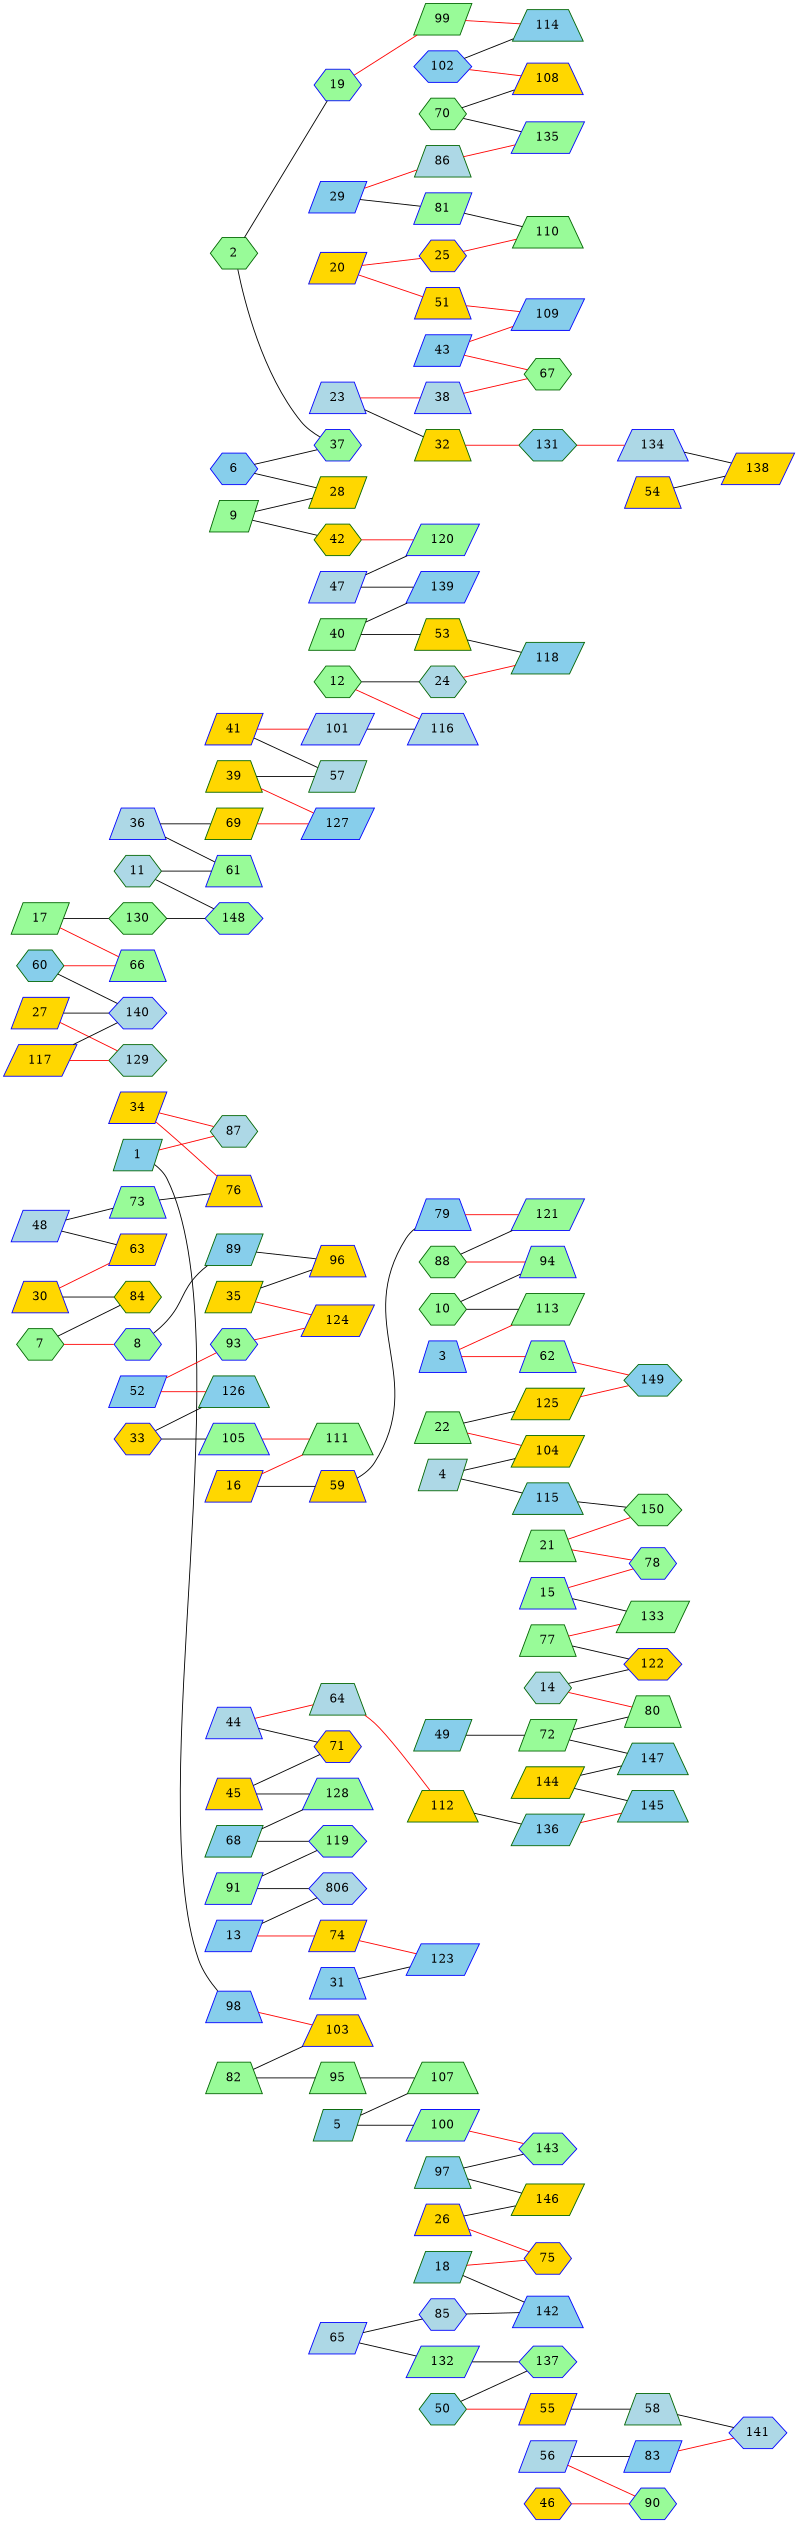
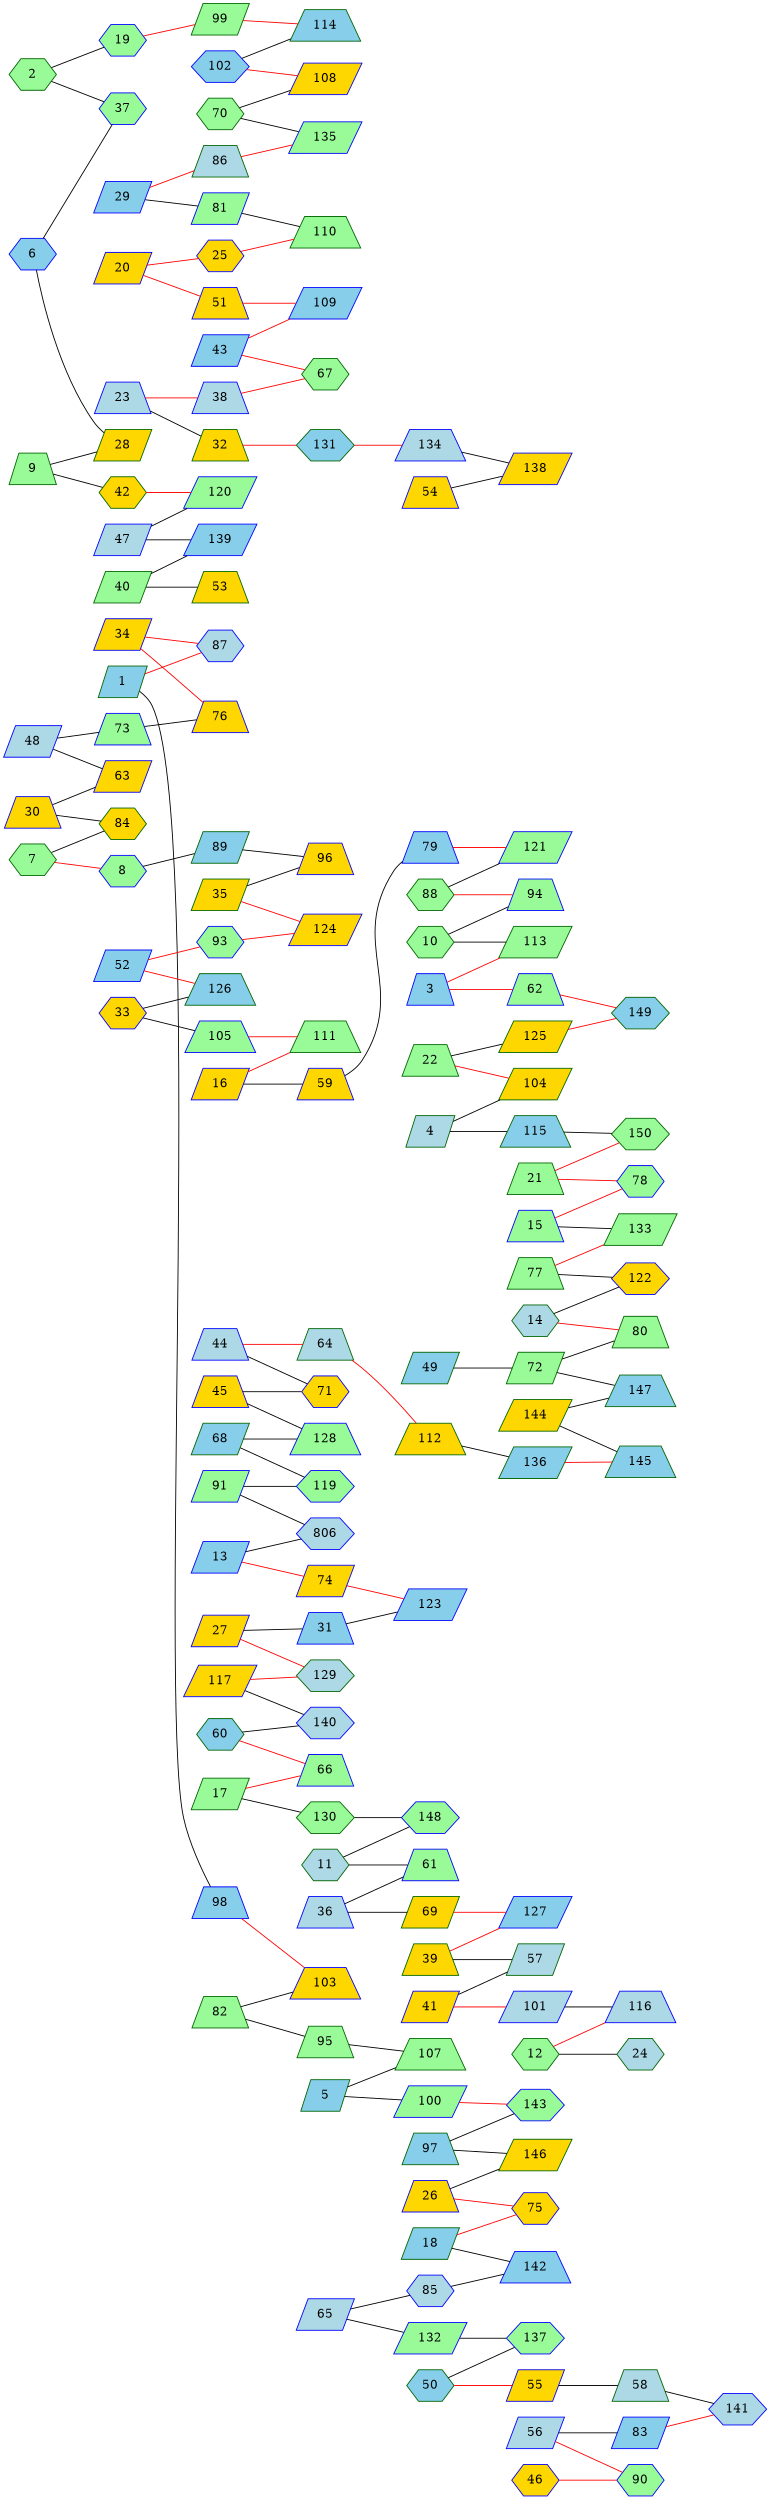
  graph {
    rankdir=LR
    node [color=blue fillcolor=palegreen shape=parallelogram style=filled]
    edge [color=black]
    1 [color=darkgreen fillcolor=skyblue]
-   87 [color=darkgreen fillcolor=lightblue shape=hexagon]
+   87 [fillcolor=lightblue shape=hexagon]
    98 [fillcolor=skyblue shape=trapezium]
    103 [fillcolor=gold shape=trapezium]
    2 [color=darkgreen shape=hexagon]
    19 [shape=hexagon]
    37 [shape=hexagon]
    99 [color=darkgreen]
    3 [fillcolor=skyblue shape=trapezium]
    62 [shape=trapezium]
    113 [color=darkgreen]
    149 [color=darkgreen fillcolor=skyblue shape=hexagon]
    4 [color=darkgreen fillcolor=lightblue]
    104 [color=darkgreen fillcolor=gold]
    115 [color=darkgreen fillcolor=skyblue shape=trapezium]
    150 [color=darkgreen shape=hexagon]
    5 [color=darkgreen fillcolor=skyblue]
    100
    107 [color=darkgreen shape=trapezium]
    143 [shape=hexagon]
    6 [fillcolor=skyblue shape=hexagon]
    28 [color=darkgreen fillcolor=gold]
    7 [color=darkgreen shape=hexagon]
    8 [shape=hexagon]
    84 [color=darkgreen fillcolor=gold shape=hexagon]
    89 [color=darkgreen fillcolor=skyblue]
    96 [fillcolor=gold shape=trapezium]
-   9 [color=darkgreen]
+   9 [color=darkgreen shape=trapezium]
    42 [color=darkgreen fillcolor=gold shape=hexagon]
    120
    10 [color=darkgreen shape=hexagon]
    94 [shape=trapezium]
    11 [color=darkgreen fillcolor=lightblue shape=hexagon]
    61 [shape=trapezium]
    148 [shape=hexagon]
    12 [color=darkgreen shape=hexagon]
    24 [color=darkgreen fillcolor=lightblue shape=hexagon]
    116 [fillcolor=lightblue shape=trapezium]
-   118 [color=darkgreen fillcolor=skyblue]
    13 [fillcolor=skyblue]
    74 [fillcolor=gold]
    n42 [fillcolor=lightblue label=806 shape=hexagon]
    123 [fillcolor=skyblue]
    14 [color=darkgreen fillcolor=lightblue shape=hexagon]
    80 [color=darkgreen shape=trapezium]
    122 [fillcolor=gold shape=hexagon]
    15 [shape=trapezium]
    78 [shape=hexagon]
    133 [color=darkgreen]
    16 [fillcolor=gold]
    59 [fillcolor=gold shape=trapezium]
    111 [color=darkgreen shape=trapezium]
    79 [fillcolor=skyblue shape=trapezium]
    17 [color=darkgreen]
    66 [shape=trapezium]
    130 [color=darkgreen shape=hexagon]
    18 [color=darkgreen fillcolor=skyblue]
    75 [fillcolor=gold shape=hexagon]
    142 [fillcolor=skyblue shape=trapezium]
    114 [color=darkgreen fillcolor=skyblue shape=trapezium]
    20 [fillcolor=gold]
    25 [fillcolor=gold shape=hexagon]
    51 [fillcolor=gold shape=trapezium]
    110 [color=darkgreen shape=trapezium]
    109 [fillcolor=skyblue]
    21 [color=darkgreen shape=trapezium]
    22 [color=darkgreen shape=trapezium]
    125 [color=darkgreen fillcolor=gold]
    23 [fillcolor=lightblue shape=trapezium]
    32 [color=darkgreen fillcolor=gold shape=trapezium]
    38 [fillcolor=lightblue shape=trapezium]
    131 [color=darkgreen fillcolor=skyblue shape=hexagon]
    67 [color=darkgreen shape=hexagon]
    26 [fillcolor=gold shape=trapezium]
    146 [color=darkgreen fillcolor=gold]
    27 [fillcolor=gold]
    31 [fillcolor=skyblue shape=trapezium]
    129 [color=darkgreen fillcolor=lightblue shape=hexagon]
    29 [fillcolor=skyblue]
    81
    86 [color=darkgreen fillcolor=lightblue shape=trapezium]
    135
    30 [fillcolor=gold shape=trapezium]
    63 [fillcolor=gold]
    134 [fillcolor=lightblue shape=trapezium]
    33 [fillcolor=gold shape=hexagon]
    105 [shape=trapezium]
    126 [color=darkgreen fillcolor=skyblue shape=trapezium]
    34 [fillcolor=gold]
    76 [fillcolor=gold shape=trapezium]
    35 [color=darkgreen fillcolor=gold]
    124 [fillcolor=gold]
    36 [fillcolor=lightblue shape=trapezium]
    69 [color=darkgreen fillcolor=gold]
    127 [fillcolor=skyblue]
    39 [color=darkgreen fillcolor=gold shape=trapezium]
    57 [color=darkgreen fillcolor=lightblue]
    40 [color=darkgreen]
    53 [color=darkgreen fillcolor=gold shape=trapezium]
    139 [fillcolor=skyblue]
    41 [fillcolor=gold]
    101 [fillcolor=lightblue]
    43 [fillcolor=skyblue]
    44 [fillcolor=lightblue shape=trapezium]
    64 [color=darkgreen fillcolor=lightblue shape=trapezium]
    71 [fillcolor=gold shape=hexagon]
    112 [color=darkgreen fillcolor=gold shape=trapezium]
    45 [fillcolor=gold shape=trapezium]
    128 [shape=trapezium]
    46 [fillcolor=gold shape=hexagon]
    90 [shape=hexagon]
    47 [fillcolor=lightblue]
    48 [fillcolor=lightblue]
    73 [shape=trapezium]
    49 [color=darkgreen fillcolor=skyblue]
    72 [color=darkgreen]
    147 [color=darkgreen fillcolor=skyblue shape=trapezium]
    50 [color=darkgreen fillcolor=skyblue shape=hexagon]
    55 [fillcolor=gold]
    137 [shape=hexagon]
    58 [color=darkgreen fillcolor=lightblue shape=trapezium]
    52 [fillcolor=skyblue]
    93 [shape=hexagon]
    54 [fillcolor=gold shape=trapezium]
    138 [fillcolor=gold]
    141 [fillcolor=lightblue shape=hexagon]
    56 [fillcolor=lightblue]
    83 [fillcolor=skyblue]
    121
    60 [color=darkgreen fillcolor=skyblue shape=hexagon]
    140 [fillcolor=lightblue shape=hexagon]
    136 [color=darkgreen fillcolor=skyblue]
    65 [fillcolor=lightblue]
    85 [fillcolor=lightblue shape=hexagon]
    132
    68 [color=darkgreen fillcolor=skyblue]
    119 [shape=hexagon]
    70 [color=darkgreen shape=hexagon]
-   108 [fillcolor=gold shape=trapezium]
+   108 [fillcolor=gold]
    77 [color=darkgreen shape=trapezium]
    82 [color=darkgreen shape=trapezium]
    95 [color=darkgreen shape=trapezium]
    88 [color=darkgreen shape=hexagon]
    91
    97 [color=darkgreen fillcolor=skyblue shape=trapezium]
    102 [fillcolor=skyblue shape=hexagon]
    145 [color=darkgreen fillcolor=skyblue shape=trapezium]
    117 [fillcolor=gold]
    144 [color=darkgreen fillcolor=gold]
    1 -- 87 [color=red]
    1 -- 98
    98 -- 103 [color=red]
    2 -- 19
    2 -- 37
    19 -- 99 [color=red]
    99 -- 114 [color=red]
    3 -- 62 [color=red]
    3 -- 113 [color=red]
    62 -- 149 [color=red]
    4 -- 104
    4 -- 115
    115 -- 150
    5 -- 100
    5 -- 107
    100 -- 143 [color=red]
    6 -- 37
    6 -- 28
    7 -- 8 [color=red]
    7 -- 84
    8 -- 89
    89 -- 96
    9 -- 28
    9 -- 42
    42 -- 120 [color=red]
    10 -- 113
    10 -- 94
    11 -- 61
    11 -- 148
    12 -- 24
    12 -- 116 [color=red]
-   24 -- 118 [color=red]
    13 -- 74 [color=red]
    13 -- n42
    74 -- 123 [color=red]
    14 -- 80 [color=red]
    14 -- 122
    15 -- 78 [color=red]
    15 -- 133
    16 -- 59
    16 -- 111 [color=red]
    59 -- 79
    79 -- 121 [color=red]
    17 -- 66 [color=red]
    17 -- 130
    130 -- 148
    18 -- 75 [color=red]
    18 -- 142
    20 -- 25 [color=red]
    20 -- 51 [color=red]
    25 -- 110 [color=red]
    51 -- 109 [color=red]
    21 -- 150 [color=red]
    21 -- 78 [color=red]
    22 -- 104 [color=red]
    22 -- 125
    125 -- 149 [color=red]
    23 -- 32
    23 -- 38 [color=red]
    32 -- 131 [color=red]
    38 -- 67 [color=red]
    131 -- 134 [color=red]
    26 -- 75 [color=red]
    26 -- 146
-   27 -- 140
+   27 -- 31
    27 -- 129 [color=red]
    31 -- 123
    29 -- 81
    29 -- 86 [color=red]
    81 -- 110
    86 -- 135 [color=red]
    30 -- 84
-   30 -- 63 [color=red]
+   30 -- 63
    134 -- 138
    33 -- 105
    33 -- 126
    105 -- 111 [color=red]
    34 -- 87 [color=red]
    34 -- 76 [color=red]
    35 -- 96
    35 -- 124 [color=red]
    36 -- 61
    36 -- 69
    69 -- 127 [color=red]
    39 -- 127 [color=red]
    39 -- 57
    40 -- 53
    40 -- 139
-   53 -- 118
    41 -- 57
    41 -- 101 [color=red]
    101 -- 116
    43 -- 109 [color=red]
    43 -- 67 [color=red]
    44 -- 64 [color=red]
    44 -- 71
    64 -- 112 [color=red]
    112 -- 136
    45 -- 71
    45 -- 128
    46 -- 90 [color=red]
    47 -- 120
    47 -- 139
    48 -- 63
    48 -- 73
    73 -- 76
    49 -- 72
    72 -- 80
    72 -- 147
    50 -- 55 [color=red]
    50 -- 137
    55 -- 58
    58 -- 141
    52 -- 126 [color=red]
    52 -- 93 [color=red]
    93 -- 124 [color=red]
    54 -- 138
    56 -- 90 [color=red]
    56 -- 83
    83 -- 141 [color=red]
    60 -- 66 [color=red]
    60 -- 140
    136 -- 145 [color=red]
    65 -- 85
    65 -- 132
    85 -- 142
    132 -- 137
    68 -- 128
    68 -- 119
    70 -- 135
    70 -- 108
    77 -- 122
    77 -- 133 [color=red]
    82 -- 103
    82 -- 95
    95 -- 107
    88 -- 94 [color=red]
    88 -- 121
    91 -- n42
    91 -- 119
    97 -- 143
    97 -- 146
    102 -- 114
    102 -- 108 [color=red]
    117 -- 129 [color=red]
    117 -- 140
    144 -- 147
    144 -- 145
  }
